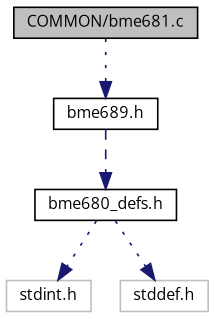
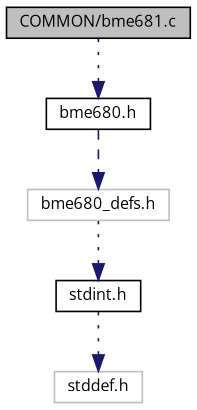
  digraph {
    fontname="Open Sans"
    node [color=black fillcolor=white fontname="Open Sans" fontsize=10 shape=record style=filled]
    edge [color=midnightblue fontname="Open Sans" fontsize=10 labelfontname=Helvetica labelfontsize=10 style=dotted]
    n1 [fillcolor=grey75 fontcolor=black height=0.2 label="COMMON/bme681.c" width=0.4]
-   n2 [height=0.2 label="bme689.h" width=0.4]
-   n3 [height=0.2 label="bme680_defs.h" width=0.4]
-   n4 [color=grey75 height=0.2 label="stdint.h" width=0.4]
+   n2 [height=0.2 label="bme680.h" width=0.4]
+   n3 [color=grey75 height=0.2 label="bme680_defs.h" width=0.4]
+   n4 [height=0.2 label="stdint.h" width=0.4]
    n5 [color=grey75 height=0.2 label="stddef.h" width=0.4]
    n1 -> n2
    n2 -> n3 [style=dashed]
    n3 -> n4
-   n3 -> n5
+   n4 -> n5
  }
